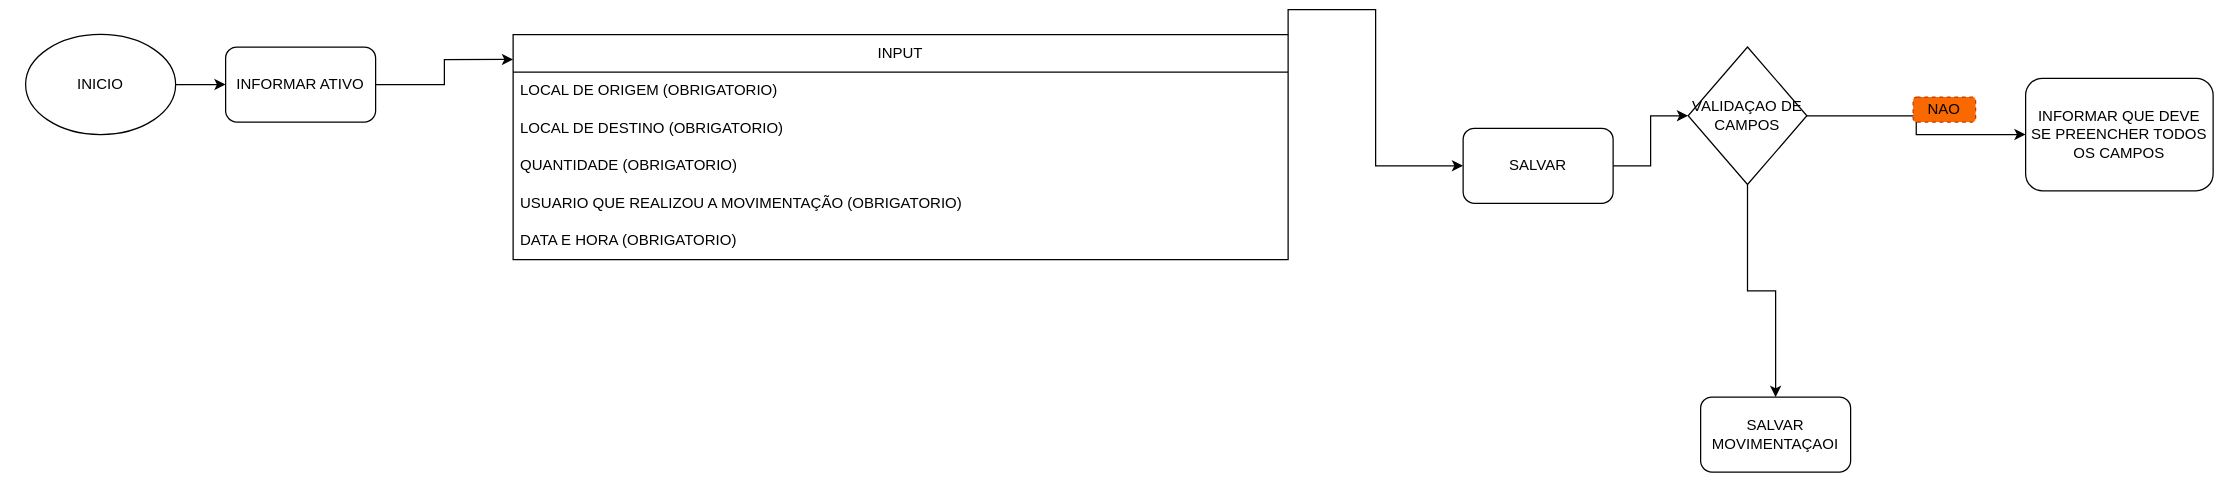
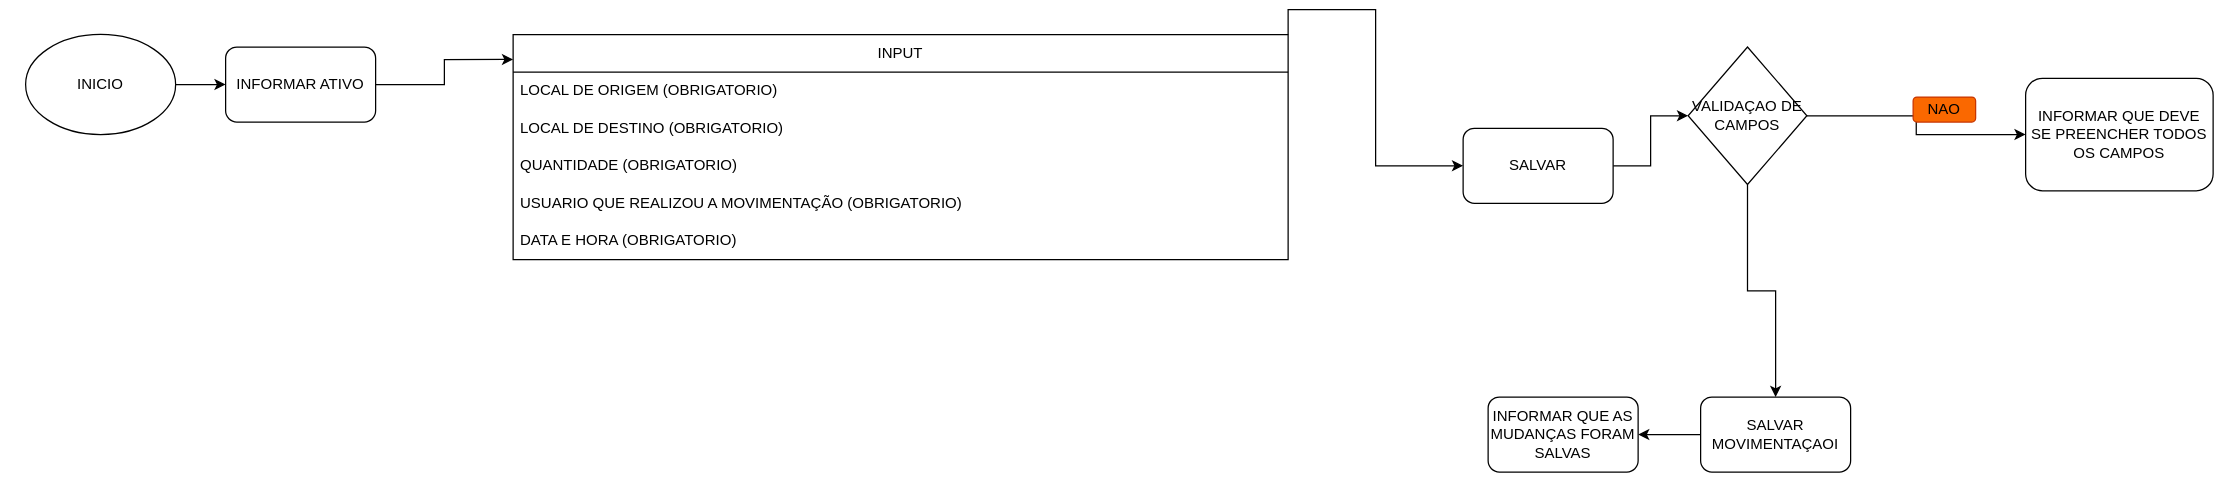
  <mxCell id="0" />
  <mxCell id="1" parent="0" />
  <mxCell id="2" style="edgeStyle=orthogonalEdgeStyle;rounded=0;orthogonalLoop=1;jettySize=auto;html=1;exitX=1;exitY=0.5;exitDx=0;exitDy=0;entryX=0;entryY=0.5;entryDx=0;entryDy=0;" edge="1" parent="1" source="3" target="4"><mxGeometry relative="1" as="geometry" /></mxCell>
  <mxCell id="3" value="INICIO" style="ellipse;whiteSpace=wrap;html=1;" vertex="1" parent="1"><mxGeometry x="20" y="20" width="120" height="80" as="geometry" /></mxCell>
  <mxCell id="4" value="INFORMAR ATIVO" style="rounded=1;whiteSpace=wrap;html=1;" vertex="1" parent="1"><mxGeometry x="180" y="30" width="120" height="60" as="geometry" /></mxCell>
  <mxCell id="5" style="edgeStyle=orthogonalEdgeStyle;rounded=0;orthogonalLoop=1;jettySize=auto;html=1;exitX=1;exitY=0;exitDx=0;exitDy=0;entryX=0;entryY=0.5;entryDx=0;entryDy=0;" edge="1" parent="1" source="6" target="14"><mxGeometry relative="1" as="geometry" /></mxCell>
  <mxCell id="6" value="INPUT" style="swimlane;fontStyle=0;childLayout=stackLayout;horizontal=1;startSize=30;horizontalStack=0;resizeParent=1;resizeParentMax=0;resizeLast=0;collapsible=1;marginBottom=0;whiteSpace=wrap;html=1;" vertex="1" parent="1"><mxGeometry x="410" y="20" width="620" height="180" as="geometry" /></mxCell>
  <mxCell id="7" value="LOCAL DE ORIGEM (OBRIGATORIO)" style="text;strokeColor=none;fillColor=none;align=left;verticalAlign=middle;spacingLeft=4;spacingRight=4;overflow=hidden;points=[[0,0.5],[1,0.5]];portConstraint=eastwest;rotatable=0;whiteSpace=wrap;html=1;" vertex="1" parent="6"><mxGeometry y="30" width="620" height="30" as="geometry" /></mxCell>
  <mxCell id="8" value="LOCAL DE DESTINO (OBRIGATORIO)" style="text;strokeColor=none;fillColor=none;align=left;verticalAlign=middle;spacingLeft=4;spacingRight=4;overflow=hidden;points=[[0,0.5],[1,0.5]];portConstraint=eastwest;rotatable=0;whiteSpace=wrap;html=1;" vertex="1" parent="6"><mxGeometry y="60" width="620" height="30" as="geometry" /></mxCell>
  <mxCell id="9" value="QUANTIDADE (OBRIGATORIO)" style="text;strokeColor=none;fillColor=none;align=left;verticalAlign=middle;spacingLeft=4;spacingRight=4;overflow=hidden;points=[[0,0.5],[1,0.5]];portConstraint=eastwest;rotatable=0;whiteSpace=wrap;html=1;" vertex="1" parent="6"><mxGeometry y="90" width="620" height="30" as="geometry" /></mxCell>
  <mxCell id="10" value="USUARIO QUE REALIZOU A MOVIMENTAÇÃO (OBRIGATORIO)" style="text;strokeColor=none;fillColor=none;align=left;verticalAlign=middle;spacingLeft=4;spacingRight=4;overflow=hidden;points=[[0,0.5],[1,0.5]];portConstraint=eastwest;rotatable=0;whiteSpace=wrap;html=1;" vertex="1" parent="6"><mxGeometry y="120" width="620" height="30" as="geometry" /></mxCell>
  <mxCell id="11" value="DATA E HORA (OBRIGATORIO)" style="text;strokeColor=none;fillColor=none;align=left;verticalAlign=middle;spacingLeft=4;spacingRight=4;overflow=hidden;points=[[0,0.5],[1,0.5]];portConstraint=eastwest;rotatable=0;whiteSpace=wrap;html=1;" vertex="1" parent="6"><mxGeometry y="150" width="620" height="30" as="geometry" /></mxCell>
  <mxCell id="12" style="edgeStyle=orthogonalEdgeStyle;rounded=0;orthogonalLoop=1;jettySize=auto;html=1;exitX=1;exitY=0.5;exitDx=0;exitDy=0;entryX=0;entryY=0.111;entryDx=0;entryDy=0;entryPerimeter=0;" edge="1" parent="1" source="4" target="6"><mxGeometry relative="1" as="geometry" /></mxCell>
  <mxCell id="13" style="edgeStyle=orthogonalEdgeStyle;rounded=0;orthogonalLoop=1;jettySize=auto;html=1;exitX=1;exitY=0.5;exitDx=0;exitDy=0;entryX=0;entryY=0.5;entryDx=0;entryDy=0;" edge="1" parent="1" source="14" target="17"><mxGeometry relative="1" as="geometry" /></mxCell>
  <mxCell id="14" value="SALVAR" style="rounded=1;whiteSpace=wrap;html=1;" vertex="1" parent="1"><mxGeometry x="1170" y="95" width="120" height="60" as="geometry" /></mxCell>
  <mxCell id="15" style="edgeStyle=orthogonalEdgeStyle;rounded=0;orthogonalLoop=1;jettySize=auto;html=1;exitX=0.5;exitY=1;exitDx=0;exitDy=0;" edge="1" parent="1" source="17" target="19"><mxGeometry relative="1" as="geometry"><mxPoint x="1420" y="340" as="targetPoint" /></mxGeometry></mxCell>
  <mxCell id="16" style="edgeStyle=orthogonalEdgeStyle;rounded=0;orthogonalLoop=1;jettySize=auto;html=1;exitX=1;exitY=0.5;exitDx=0;exitDy=0;" edge="1" parent="1" source="17" target="20"><mxGeometry relative="1" as="geometry"><mxPoint x="1570" y="100" as="targetPoint" /></mxGeometry></mxCell>
  <mxCell id="17" value="VALIDAÇAO DE CAMPOS" style="rhombus;whiteSpace=wrap;html=1;" vertex="1" parent="1"><mxGeometry x="1350" y="30" width="95" height="110" as="geometry" /></mxCell>
+ <mxCell id="18" style="edgeStyle=orthogonalEdgeStyle;rounded=0;orthogonalLoop=1;jettySize=auto;html=1;exitX=0;exitY=0.5;exitDx=0;exitDy=0;entryX=1;entryY=0.5;entryDx=0;entryDy=0;" edge="1" parent="1" source="19" target="22"><mxGeometry relative="1" as="geometry" /></mxCell>
  <mxCell id="19" value="SALVAR MOVIMENTAÇAOI" style="rounded=1;whiteSpace=wrap;html=1;" vertex="1" parent="1"><mxGeometry x="1360" y="310" width="120" height="60" as="geometry" /></mxCell>
  <mxCell id="20" value="INFORMAR QUE DEVE SE PREENCHER TODOS OS CAMPOS" style="rounded=1;whiteSpace=wrap;html=1;" vertex="1" parent="1"><mxGeometry x="1620" y="55" width="150" height="90" as="geometry" /></mxCell>
- <mxCell id="21" value="NAO" style="rounded=1;whiteSpace=wrap;html=1;fillColor=#fa6800;strokeColor=#C73500;fontColor=#000000;dashed=1;" vertex="1" parent="1"><mxGeometry x="1530" y="70" width="50" height="20" as="geometry" /></mxCell>
+ <mxCell id="21" value="NAO" style="rounded=1;whiteSpace=wrap;html=1;fillColor=#fa6800;strokeColor=#C73500;fontColor=#000000;" vertex="1" parent="1"><mxGeometry x="1530" y="70" width="50" height="20" as="geometry" /></mxCell>
+ <mxCell id="22" value="INFORMAR QUE AS MUDANÇAS FORAM SALVAS" style="rounded=1;whiteSpace=wrap;html=1;" vertex="1" parent="1"><mxGeometry x="1190" y="310" width="120" height="60" as="geometry" /></mxCell>
